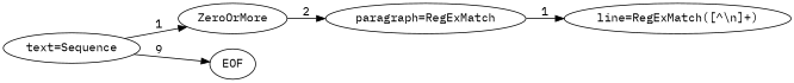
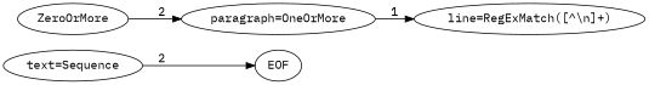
  digraph {
    fontname="IBM Plex Mono"
    rankdir=LR
    node [fontname="IBM Plex Mono"]
    edge [fontname="IBM Plex Mono"]
    n1 [label="text=Sequence"]
    n2 [label=ZeroOrMore]
    n3 [label=EOF]
-   n4 [label="paragraph=RegExMatch"]
+   n4 [label="paragraph=OneOrMore"]
    n5 [label="line=RegExMatch([^\\n]+)"]
-   n1 -> n2 [label=1]
-   n1 -> n3 [label=9]
+   n1 -> n3 [label=2]
    n2 -> n4 [label=2]
    n4 -> n5 [label=1]
  }
